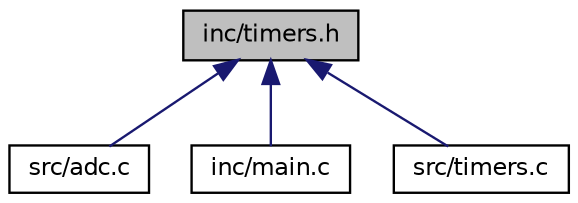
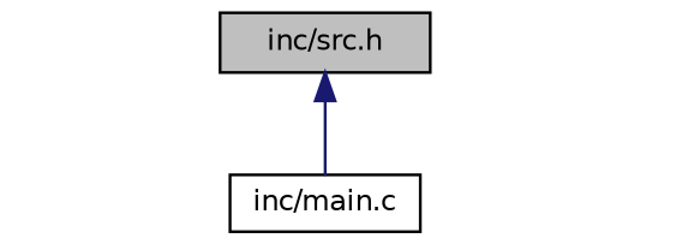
  digraph {
    node [color=black fillcolor=white fontname=Helvetica fontsize=10 shape=record style=filled]
    edge [color=midnightblue dir=back fontname=Helvetica fontsize=10 labelfontname=Helvetica labelfontsize=10 style=solid]
-   n1 [fillcolor=grey75 fontcolor=black height=0.2 label="inc/timers.h" width=0.4]
-   n2 [height=0.2 label="src/adc.c" width=0.4]
+   n1 [fillcolor=grey75 fontcolor=black height=0.2 label="inc/src.h" width=0.4]
    n3 [height=0.2 label="inc/main.c" width=0.4]
-   n4 [height=0.2 label="src/timers.c" width=0.4]
-   n1 -> n2
    n1 -> n3
-   n1 -> n4
  }
